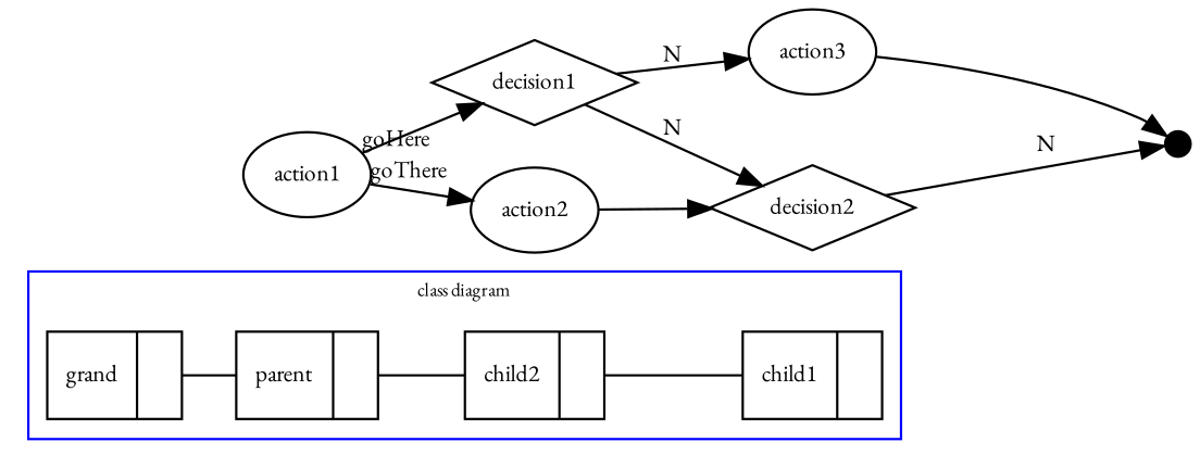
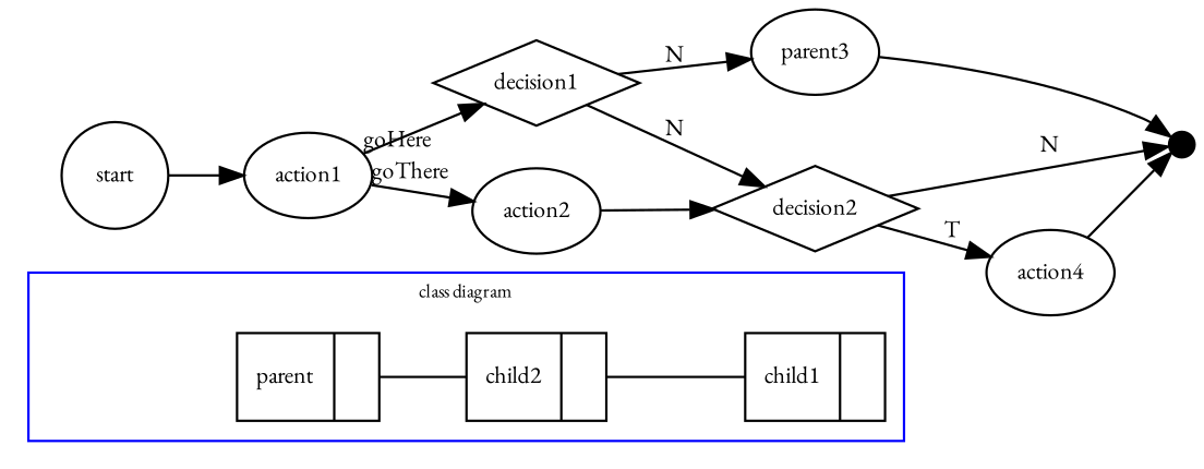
  digraph {
    fontname="EB Garamond"
    fontsize=8
    rankdir=LR
    ranksep=0.3
    node [fontname="EB Garamond" fontsize=10 shape=record]
    edge [fontname="EB Garamond" fontsize=10]
-   n1 [fillcolor=white label="{grand| }" style=filled]
    n2 [fillcolor=white label="{parent| }" style=filled]
    n3 [fillcolor=white label="{child1| }" style=filled]
    n4 [fillcolor=white label="{child2| }" style=filled]
+   start [height=0.15 shape=circle]
    action1 [shape=ellipse]
    decision1 [shape=diamond]
    action2 [shape=ellipse]
    end [fillcolor=black height=0.15 shape=point style=filled]
    decision2 [shape=diamond]
-   action3 [shape=ellipse]
+   action3 [shape=ellipse label=parent3]
+   action4 [shape=""]
    subgraph cluster_1 {
      label="class diagram"
      pencolor=blue
-     n1
      n2
      n3
      n4
    }
-   n1 -> n2 [arrowhead=none arrowsize=1.5 arrowtail=empty]
    n2 -> n4 [arrowhead=none arrowsize=1.5 arrowtail=empty]
    n4 -> n3 [arrowhead=none arrowsize=1.5 arrowtail=empty]
+   start -> action1
    action1 -> decision1 [taillabel=goHere]
    action1 -> action2 [taillabel=goThere]
    decision1 -> decision2 [label=N]
    decision1 -> action3 [label=N]
    action2 -> decision2
    decision2 -> end [label=N]
+   decision2 -> action4 [label=T]
    action3 -> end
+   action4 -> end
  }
